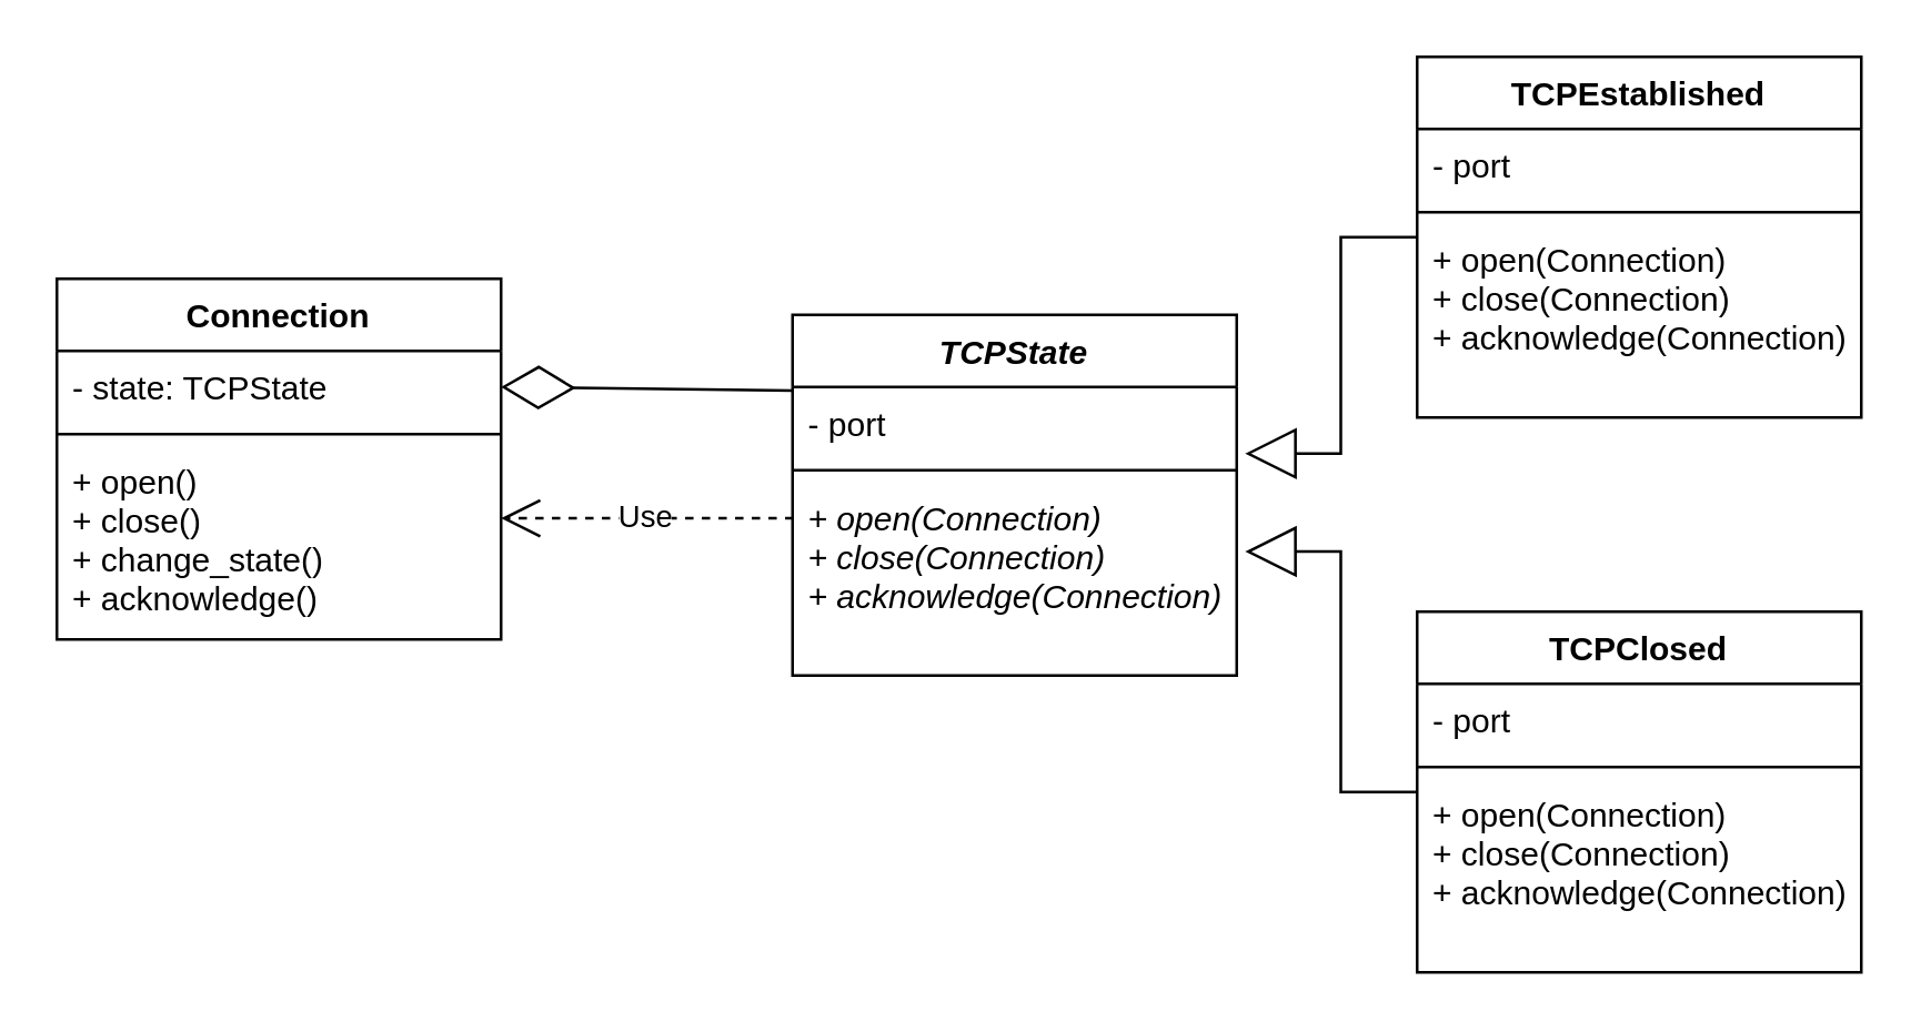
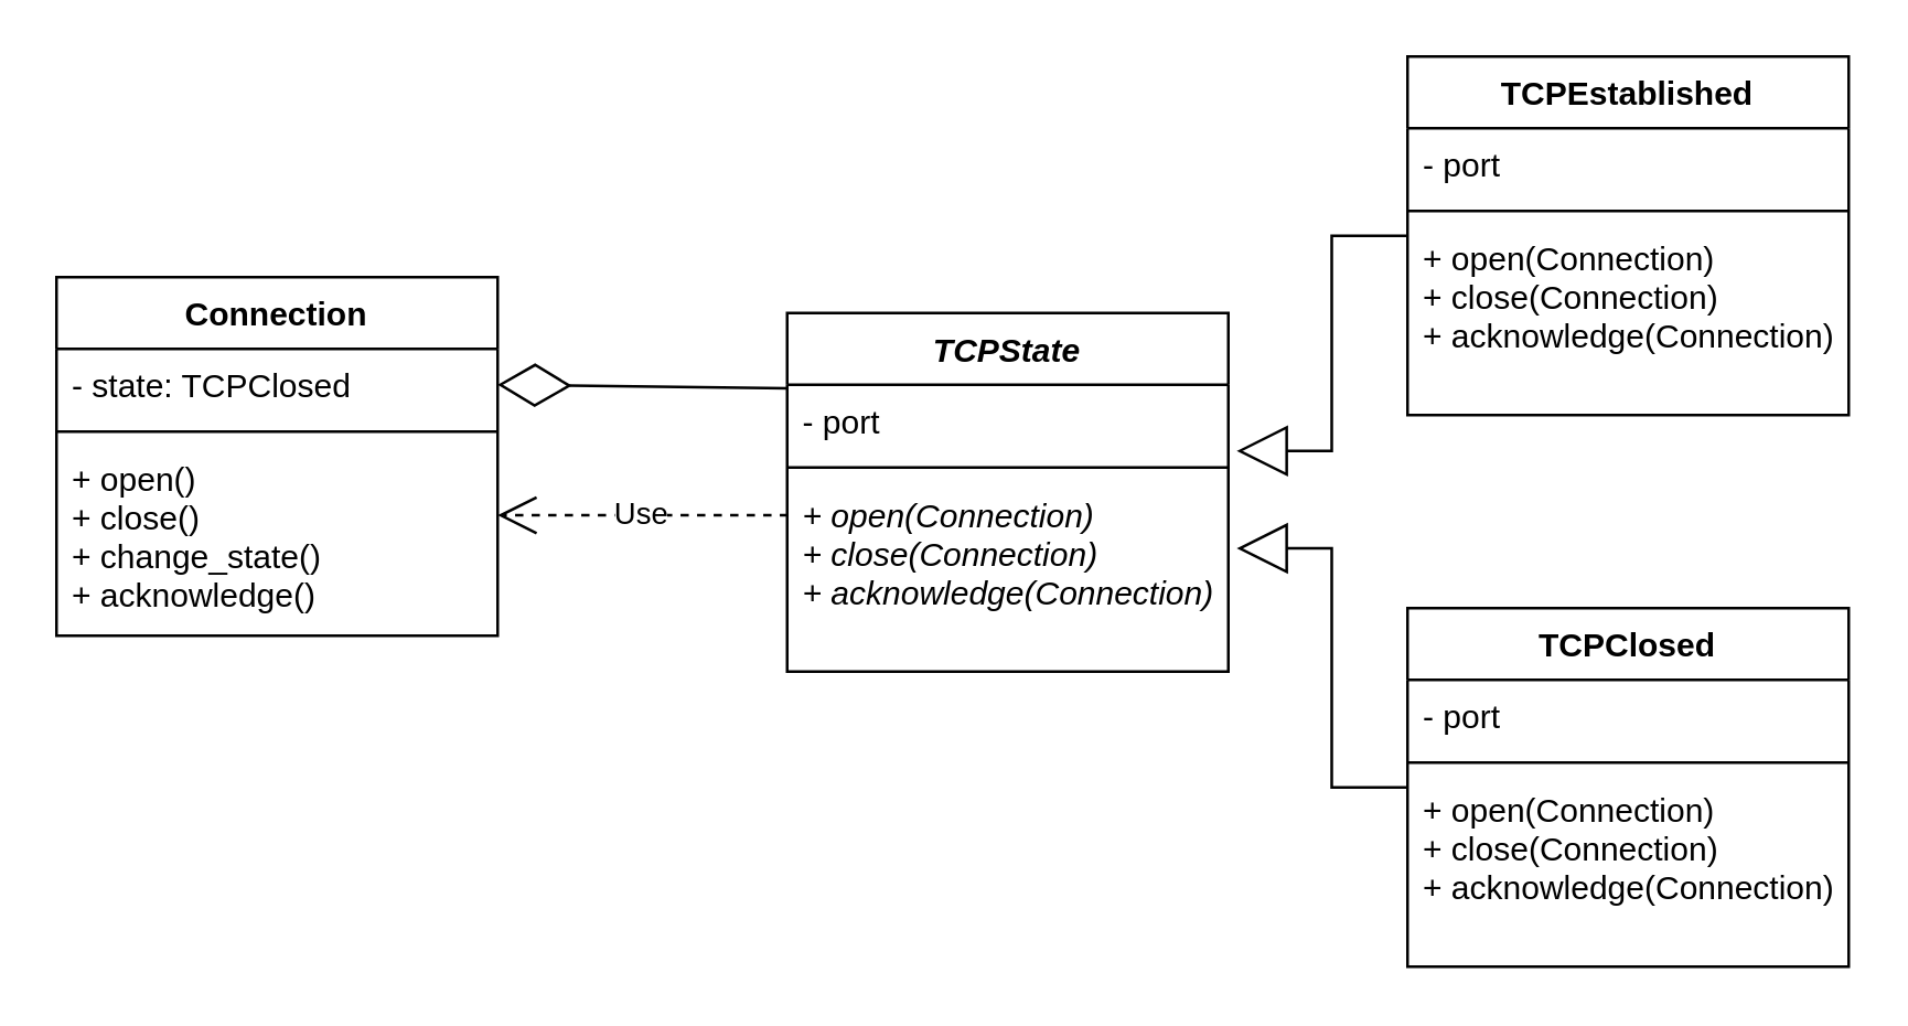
  <mxCell id="0" />
  <mxCell id="1" parent="0" />
  <mxCell id="2" value="Connection" style="swimlane;fontStyle=1;align=center;verticalAlign=top;childLayout=stackLayout;horizontal=1;startSize=26;horizontalStack=0;resizeParent=1;resizeParentMax=0;resizeLast=0;collapsible=1;marginBottom=0;" parent="1" vertex="1"><mxGeometry x="20" y="100" width="160" height="130" as="geometry" /></mxCell>
- <mxCell id="3" value="- state: TCPState" style="text;strokeColor=none;fillColor=none;align=left;verticalAlign=top;spacingLeft=4;spacingRight=4;overflow=hidden;rotatable=0;points=[[0,0.5],[1,0.5]];portConstraint=eastwest;" parent="2" vertex="1"><mxGeometry y="26" width="160" height="26" as="geometry" /></mxCell>
+ <mxCell id="3" value="- state: TCPClosed" style="text;strokeColor=none;fillColor=none;align=left;verticalAlign=top;spacingLeft=4;spacingRight=4;overflow=hidden;rotatable=0;points=[[0,0.5],[1,0.5]];portConstraint=eastwest;" parent="2" vertex="1"><mxGeometry y="26" width="160" height="26" as="geometry" /></mxCell>
  <mxCell id="4" value="" style="line;strokeWidth=1;fillColor=none;align=left;verticalAlign=middle;spacingTop=-1;spacingLeft=3;spacingRight=3;rotatable=0;labelPosition=right;points=[];portConstraint=eastwest;strokeColor=inherit;" parent="2" vertex="1"><mxGeometry y="52" width="160" height="8" as="geometry" /></mxCell>
  <mxCell id="5" value="+ open()&#10;+ close()&#10;+ change_state()&#10;+ acknowledge()" style="text;strokeColor=none;fillColor=none;align=left;verticalAlign=top;spacingLeft=4;spacingRight=4;overflow=hidden;rotatable=0;points=[[0,0.5],[1,0.5]];portConstraint=eastwest;" parent="2" vertex="1"><mxGeometry y="60" width="160" height="70" as="geometry" /></mxCell>
  <mxCell id="6" value="TCPState" style="swimlane;fontStyle=3;align=center;verticalAlign=top;childLayout=stackLayout;horizontal=1;startSize=26;horizontalStack=0;resizeParent=1;resizeParentMax=0;resizeLast=0;collapsible=1;marginBottom=0;" parent="1" vertex="1"><mxGeometry x="285" y="113" width="160" height="130" as="geometry" /></mxCell>
  <mxCell id="7" value="- port" style="text;strokeColor=none;fillColor=none;align=left;verticalAlign=top;spacingLeft=4;spacingRight=4;overflow=hidden;rotatable=0;points=[[0,0.5],[1,0.5]];portConstraint=eastwest;fontStyle=0" parent="6" vertex="1"><mxGeometry y="26" width="160" height="26" as="geometry" /></mxCell>
  <mxCell id="8" value="" style="line;strokeWidth=1;fillColor=none;align=left;verticalAlign=middle;spacingTop=-1;spacingLeft=3;spacingRight=3;rotatable=0;labelPosition=right;points=[];portConstraint=eastwest;strokeColor=inherit;" parent="6" vertex="1"><mxGeometry y="52" width="160" height="8" as="geometry" /></mxCell>
  <mxCell id="9" value="+ open(Connection)&#10;+ close(Connection)&#10;+ acknowledge(Connection)" style="text;strokeColor=none;fillColor=none;align=left;verticalAlign=top;spacingLeft=4;spacingRight=4;overflow=hidden;rotatable=0;points=[[0,0.5],[1,0.5]];portConstraint=eastwest;fontStyle=2" parent="6" vertex="1"><mxGeometry y="60" width="160" height="70" as="geometry" /></mxCell>
  <mxCell id="10" style="edgeStyle=orthogonalEdgeStyle;rounded=0;orthogonalLoop=1;jettySize=auto;html=1;entryX=1.019;entryY=0.923;entryDx=0;entryDy=0;entryPerimeter=0;endArrow=block;endFill=0;endSize=16;" parent="1" source="11" target="7" edge="1"><mxGeometry relative="1" as="geometry" /></mxCell>
  <mxCell id="11" value="TCPEstablished" style="swimlane;fontStyle=1;align=center;verticalAlign=top;childLayout=stackLayout;horizontal=1;startSize=26;horizontalStack=0;resizeParent=1;resizeParentMax=0;resizeLast=0;collapsible=1;marginBottom=0;" parent="1" vertex="1"><mxGeometry x="510" y="20" width="160" height="130" as="geometry" /></mxCell>
  <mxCell id="12" value="- port" style="text;strokeColor=none;fillColor=none;align=left;verticalAlign=top;spacingLeft=4;spacingRight=4;overflow=hidden;rotatable=0;points=[[0,0.5],[1,0.5]];portConstraint=eastwest;" parent="11" vertex="1"><mxGeometry y="26" width="160" height="26" as="geometry" /></mxCell>
  <mxCell id="13" value="" style="line;strokeWidth=1;fillColor=none;align=left;verticalAlign=middle;spacingTop=-1;spacingLeft=3;spacingRight=3;rotatable=0;labelPosition=right;points=[];portConstraint=eastwest;strokeColor=inherit;" parent="11" vertex="1"><mxGeometry y="52" width="160" height="8" as="geometry" /></mxCell>
  <mxCell id="14" value="+ open(Connection)&#10;+ close(Connection)&#10;+ acknowledge(Connection)" style="text;strokeColor=none;fillColor=none;align=left;verticalAlign=top;spacingLeft=4;spacingRight=4;overflow=hidden;rotatable=0;points=[[0,0.5],[1,0.5]];portConstraint=eastwest;" parent="11" vertex="1"><mxGeometry y="60" width="160" height="70" as="geometry" /></mxCell>
  <mxCell id="15" style="edgeStyle=orthogonalEdgeStyle;rounded=0;orthogonalLoop=1;jettySize=auto;html=1;entryX=1.019;entryY=0.362;entryDx=0;entryDy=0;entryPerimeter=0;endArrow=block;endFill=0;endSize=16;" parent="1" source="16" target="9" edge="1"><mxGeometry relative="1" as="geometry" /></mxCell>
  <mxCell id="16" value="TCPClosed" style="swimlane;fontStyle=1;align=center;verticalAlign=top;childLayout=stackLayout;horizontal=1;startSize=26;horizontalStack=0;resizeParent=1;resizeParentMax=0;resizeLast=0;collapsible=1;marginBottom=0;" parent="1" vertex="1"><mxGeometry x="510" y="220" width="160" height="130" as="geometry" /></mxCell>
  <mxCell id="17" value="- port" style="text;strokeColor=none;fillColor=none;align=left;verticalAlign=top;spacingLeft=4;spacingRight=4;overflow=hidden;rotatable=0;points=[[0,0.5],[1,0.5]];portConstraint=eastwest;" parent="16" vertex="1"><mxGeometry y="26" width="160" height="26" as="geometry" /></mxCell>
  <mxCell id="18" value="" style="line;strokeWidth=1;fillColor=none;align=left;verticalAlign=middle;spacingTop=-1;spacingLeft=3;spacingRight=3;rotatable=0;labelPosition=right;points=[];portConstraint=eastwest;strokeColor=inherit;" parent="16" vertex="1"><mxGeometry y="52" width="160" height="8" as="geometry" /></mxCell>
  <mxCell id="19" value="+ open(Connection)&#10;+ close(Connection)&#10;+ acknowledge(Connection)" style="text;strokeColor=none;fillColor=none;align=left;verticalAlign=top;spacingLeft=4;spacingRight=4;overflow=hidden;rotatable=0;points=[[0,0.5],[1,0.5]];portConstraint=eastwest;" parent="16" vertex="1"><mxGeometry y="60" width="160" height="70" as="geometry" /></mxCell>
  <mxCell id="20" value="" style="endArrow=diamondThin;endFill=0;endSize=24;html=1;rounded=0;entryX=1;entryY=0.5;entryDx=0;entryDy=0;exitX=0.002;exitY=0.051;exitDx=0;exitDy=0;exitPerimeter=0;" parent="1" source="7" target="3" edge="1"><mxGeometry width="160" relative="1" as="geometry"><mxPoint x="280" y="360" as="sourcePoint" /><mxPoint x="440" y="360" as="targetPoint" /></mxGeometry></mxCell>
  <mxCell id="21" value="Use" style="endArrow=open;endSize=12;dashed=1;html=1;rounded=0;exitX=0.002;exitY=0.19;exitDx=0;exitDy=0;exitPerimeter=0;entryX=1;entryY=0.376;entryDx=0;entryDy=0;entryPerimeter=0;" parent="1" source="9" target="5" edge="1"><mxGeometry width="160" relative="1" as="geometry"><mxPoint x="280" y="360" as="sourcePoint" /><mxPoint x="440" y="360" as="targetPoint" /></mxGeometry></mxCell>
